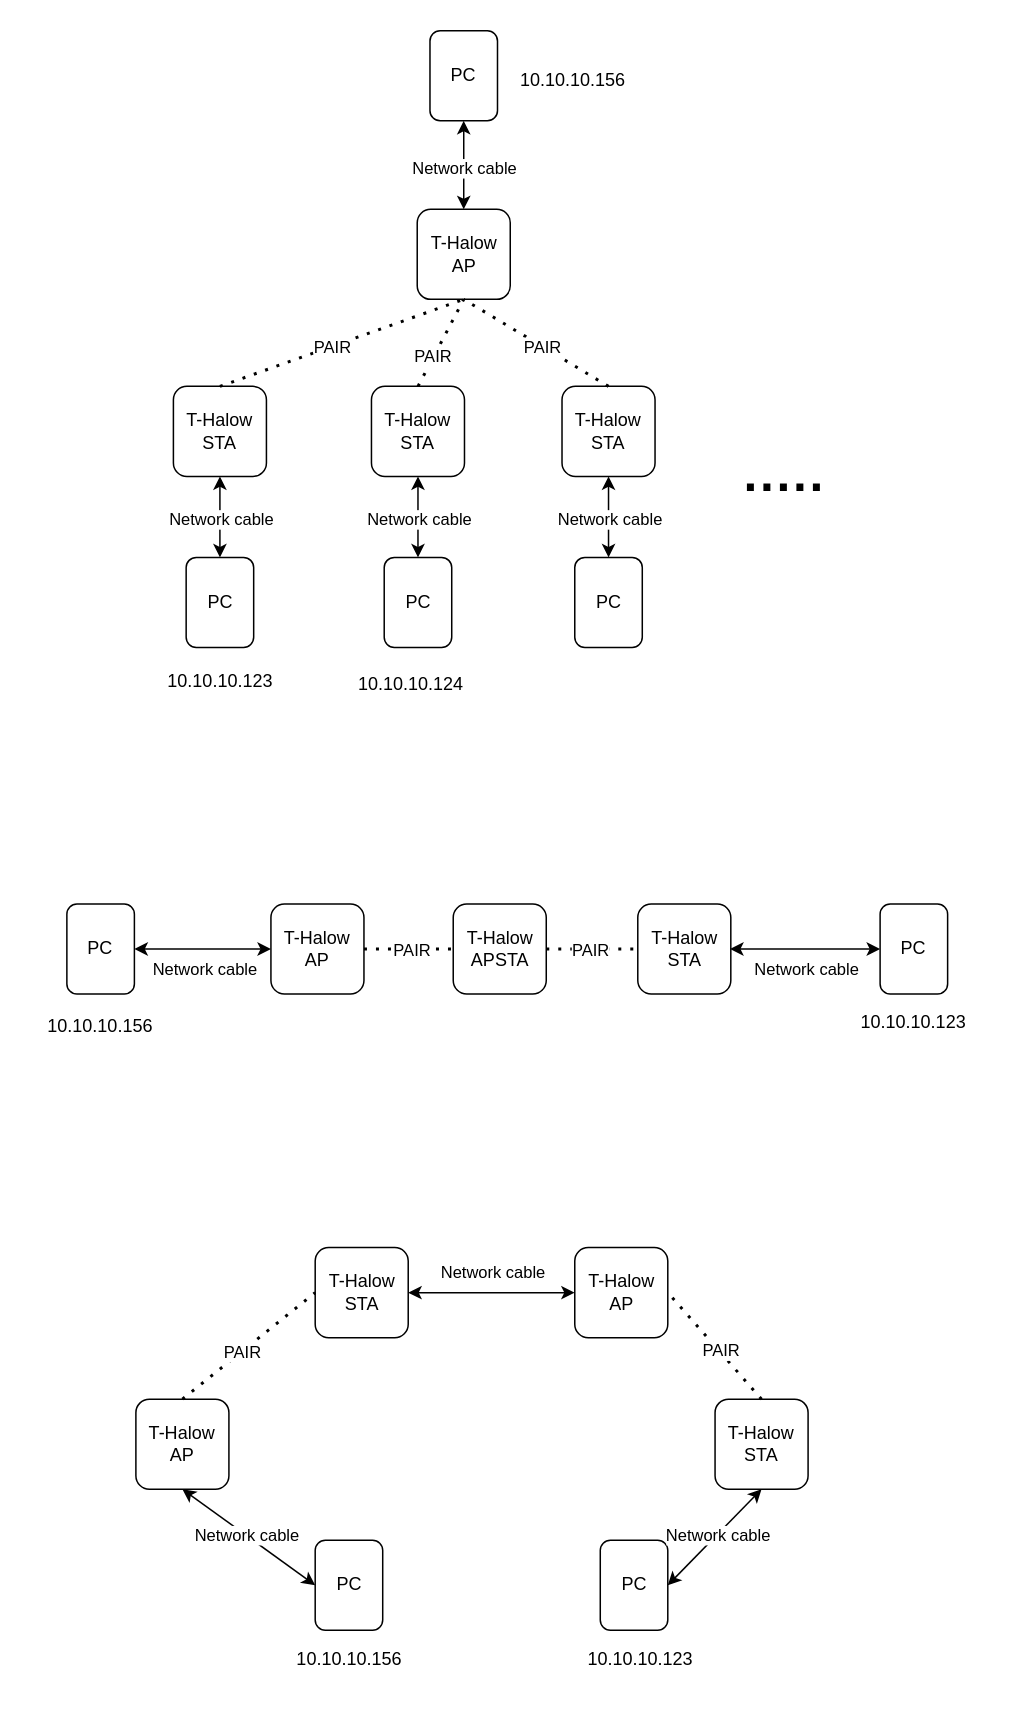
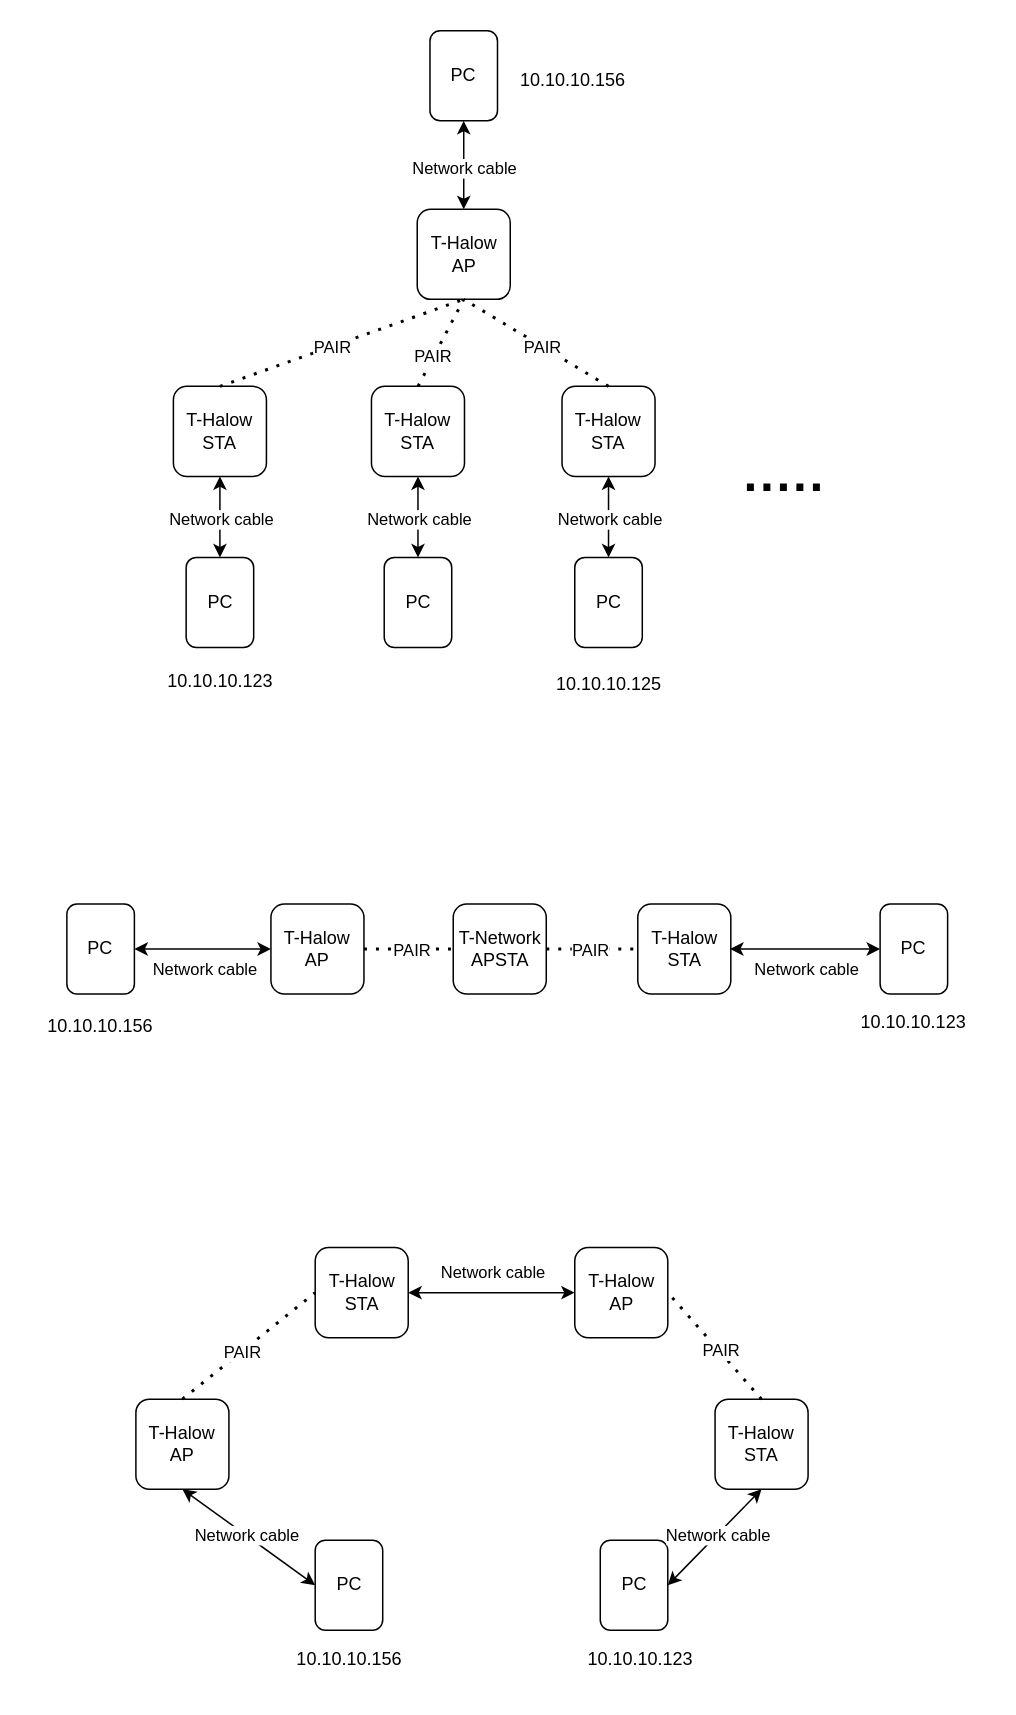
  <mxCell id="0" />
  <mxCell id="1" parent="0" />
  <mxCell id="2" value="PC" style="rounded=1;whiteSpace=wrap;html=1;" parent="1" vertex="1"><mxGeometry x="209.5" y="1026" width="45" height="60" as="geometry" /></mxCell>
  <mxCell id="3" value="T-Halow&lt;div&gt;&lt;div&gt;AP&lt;/div&gt;&lt;/div&gt;" style="rounded=1;whiteSpace=wrap;html=1;" parent="1" vertex="1"><mxGeometry x="90" y="932" width="62" height="60" as="geometry" /></mxCell>
  <mxCell id="4" value="T-Halow&lt;div&gt;STA&lt;/div&gt;" style="rounded=1;whiteSpace=wrap;html=1;" parent="1" vertex="1"><mxGeometry x="209.5" y="831" width="62" height="60" as="geometry" /></mxCell>
  <mxCell id="5" value="T-Halow&lt;div&gt;AP&lt;/div&gt;" style="rounded=1;whiteSpace=wrap;html=1;" parent="1" vertex="1"><mxGeometry x="382.5" y="831" width="62" height="60" as="geometry" /></mxCell>
  <mxCell id="6" value="T-Halow&lt;div&gt;STA&lt;/div&gt;" style="rounded=1;whiteSpace=wrap;html=1;" parent="1" vertex="1"><mxGeometry x="476" y="932" width="62" height="60" as="geometry" /></mxCell>
  <mxCell id="7" value="PC" style="rounded=1;whiteSpace=wrap;html=1;" parent="1" vertex="1"><mxGeometry x="399.5" y="1026" width="45" height="60" as="geometry" /></mxCell>
  <mxCell id="8" value="" style="endArrow=classic;startArrow=classic;html=1;rounded=0;exitX=0;exitY=0.5;exitDx=0;exitDy=0;entryX=0.5;entryY=1;entryDx=0;entryDy=0;" parent="1" source="2" target="3" edge="1"><mxGeometry width="50" height="50" relative="1" as="geometry"><mxPoint x="57" y="1047" as="sourcePoint" /><mxPoint x="107" y="997" as="targetPoint" /></mxGeometry></mxCell>
  <mxCell id="9" value="Network cable" style="edgeLabel;html=1;align=center;verticalAlign=middle;resizable=0;points=[];" parent="8" vertex="1" connectable="0"><mxGeometry x="0.046" relative="1" as="geometry"><mxPoint as="offset" /></mxGeometry></mxCell>
  <mxCell id="10" value="" style="endArrow=classic;startArrow=classic;html=1;rounded=0;exitX=0;exitY=0.5;exitDx=0;exitDy=0;entryX=1;entryY=0.5;entryDx=0;entryDy=0;" parent="1" source="5" target="4" edge="1"><mxGeometry width="50" height="50" relative="1" as="geometry"><mxPoint x="58" y="1028" as="sourcePoint" /><mxPoint x="58" y="983" as="targetPoint" /></mxGeometry></mxCell>
  <mxCell id="11" value="Network cable" style="edgeLabel;html=1;align=center;verticalAlign=middle;resizable=0;points=[];" parent="10" vertex="1" connectable="0"><mxGeometry x="0.046" relative="1" as="geometry"><mxPoint x="3" y="-14" as="offset" /></mxGeometry></mxCell>
  <mxCell id="12" value="" style="endArrow=classic;startArrow=classic;html=1;rounded=0;exitX=1;exitY=0.5;exitDx=0;exitDy=0;entryX=0.5;entryY=1;entryDx=0;entryDy=0;" parent="1" source="7" target="6" edge="1"><mxGeometry width="50" height="50" relative="1" as="geometry"><mxPoint x="79" y="1057" as="sourcePoint" /><mxPoint x="79" y="1012" as="targetPoint" /></mxGeometry></mxCell>
  <mxCell id="13" value="Network cable" style="edgeLabel;html=1;align=center;verticalAlign=middle;resizable=0;points=[];" parent="12" vertex="1" connectable="0"><mxGeometry x="0.046" relative="1" as="geometry"><mxPoint as="offset" /></mxGeometry></mxCell>
  <mxCell id="14" value="" style="endArrow=none;dashed=1;html=1;dashPattern=1 3;strokeWidth=2;rounded=0;exitX=0.5;exitY=0;exitDx=0;exitDy=0;entryX=0;entryY=0.5;entryDx=0;entryDy=0;" parent="1" source="3" target="4" edge="1"><mxGeometry width="50" height="50" relative="1" as="geometry"><mxPoint x="77" y="884" as="sourcePoint" /><mxPoint x="127" y="834" as="targetPoint" /></mxGeometry></mxCell>
  <mxCell id="15" value="PAIR" style="edgeLabel;html=1;align=center;verticalAlign=middle;resizable=0;points=[];" parent="14" vertex="1" connectable="0"><mxGeometry x="-0.096" relative="1" as="geometry"><mxPoint as="offset" /></mxGeometry></mxCell>
  <mxCell id="16" value="" style="endArrow=none;dashed=1;html=1;dashPattern=1 3;strokeWidth=2;rounded=0;exitX=0.5;exitY=0;exitDx=0;exitDy=0;entryX=1;entryY=0.5;entryDx=0;entryDy=0;" parent="1" source="6" target="5" edge="1"><mxGeometry width="50" height="50" relative="1" as="geometry"><mxPoint x="131" y="942" as="sourcePoint" /><mxPoint x="211" y="871" as="targetPoint" /></mxGeometry></mxCell>
  <mxCell id="17" value="PAIR" style="edgeLabel;html=1;align=center;verticalAlign=middle;resizable=0;points=[];" parent="16" vertex="1" connectable="0"><mxGeometry x="-0.12" y="-1" relative="1" as="geometry"><mxPoint as="offset" /></mxGeometry></mxCell>
  <mxCell id="18" value="10.10.10.156" style="text;html=1;align=center;verticalAlign=middle;whiteSpace=wrap;rounded=0;" parent="1" vertex="1"><mxGeometry x="185.5" y="1091" width="93" height="30" as="geometry" /></mxCell>
  <mxCell id="19" value="10.10.10.123" style="text;html=1;align=center;verticalAlign=middle;whiteSpace=wrap;rounded=0;" parent="1" vertex="1"><mxGeometry x="380" y="1091" width="93" height="30" as="geometry" /></mxCell>
  <mxCell id="20" value="PC" style="rounded=1;whiteSpace=wrap;html=1;" parent="1" vertex="1"><mxGeometry x="286" y="20" width="45" height="60" as="geometry" /></mxCell>
  <mxCell id="21" value="T-Halow&lt;div&gt;STA&lt;/div&gt;" style="rounded=1;whiteSpace=wrap;html=1;" parent="1" vertex="1"><mxGeometry x="115" y="257" width="62" height="60" as="geometry" /></mxCell>
  <mxCell id="22" value="T-Halow&lt;div&gt;&lt;div&gt;AP&lt;/div&gt;&lt;/div&gt;" style="rounded=1;whiteSpace=wrap;html=1;" parent="1" vertex="1"><mxGeometry x="277.5" y="139" width="62" height="60" as="geometry" /></mxCell>
  <mxCell id="23" value="PC" style="rounded=1;whiteSpace=wrap;html=1;" parent="1" vertex="1"><mxGeometry x="123.5" y="371" width="45" height="60" as="geometry" /></mxCell>
  <mxCell id="24" value="" style="endArrow=classic;startArrow=classic;html=1;rounded=0;exitX=0.5;exitY=1;exitDx=0;exitDy=0;entryX=0.5;entryY=0;entryDx=0;entryDy=0;" parent="1" source="20" target="22" edge="1"><mxGeometry width="50" height="50" relative="1" as="geometry"><mxPoint x="181" y="640" as="sourcePoint" /><mxPoint x="309" y="122" as="targetPoint" /></mxGeometry></mxCell>
  <mxCell id="25" value="Network cable" style="edgeLabel;html=1;align=center;verticalAlign=middle;resizable=0;points=[];" parent="24" vertex="1" connectable="0"><mxGeometry x="0.046" relative="1" as="geometry"><mxPoint as="offset" /></mxGeometry></mxCell>
  <mxCell id="26" value="" style="endArrow=classic;startArrow=classic;html=1;rounded=0;exitX=0.5;exitY=1;exitDx=0;exitDy=0;entryX=0.5;entryY=0;entryDx=0;entryDy=0;" parent="1" source="21" target="23" edge="1"><mxGeometry width="50" height="50" relative="1" as="geometry"><mxPoint x="172.5" y="346" as="sourcePoint" /><mxPoint x="172.5" y="405" as="targetPoint" /></mxGeometry></mxCell>
  <mxCell id="27" value="Network cable" style="edgeLabel;html=1;align=center;verticalAlign=middle;resizable=0;points=[];" parent="26" vertex="1" connectable="0"><mxGeometry x="0.046" relative="1" as="geometry"><mxPoint as="offset" /></mxGeometry></mxCell>
  <mxCell id="28" value="T-Halow&lt;div&gt;STA&lt;/div&gt;" style="rounded=1;whiteSpace=wrap;html=1;" parent="1" vertex="1"><mxGeometry x="247" y="257" width="62" height="60" as="geometry" /></mxCell>
  <mxCell id="29" value="PC" style="rounded=1;whiteSpace=wrap;html=1;" parent="1" vertex="1"><mxGeometry x="255.5" y="371" width="45" height="60" as="geometry" /></mxCell>
  <mxCell id="30" value="" style="endArrow=classic;startArrow=classic;html=1;rounded=0;exitX=0.5;exitY=1;exitDx=0;exitDy=0;entryX=0.5;entryY=0;entryDx=0;entryDy=0;" parent="1" source="28" target="29" edge="1"><mxGeometry width="50" height="50" relative="1" as="geometry"><mxPoint x="304.5" y="346" as="sourcePoint" /><mxPoint x="304.5" y="405" as="targetPoint" /></mxGeometry></mxCell>
  <mxCell id="31" value="Network cable" style="edgeLabel;html=1;align=center;verticalAlign=middle;resizable=0;points=[];" parent="30" vertex="1" connectable="0"><mxGeometry x="0.046" relative="1" as="geometry"><mxPoint as="offset" /></mxGeometry></mxCell>
  <mxCell id="32" value="T-Halow&lt;div&gt;STA&lt;/div&gt;" style="rounded=1;whiteSpace=wrap;html=1;" parent="1" vertex="1"><mxGeometry x="374" y="257" width="62" height="60" as="geometry" /></mxCell>
  <mxCell id="33" value="PC" style="rounded=1;whiteSpace=wrap;html=1;" parent="1" vertex="1"><mxGeometry x="382.5" y="371" width="45" height="60" as="geometry" /></mxCell>
  <mxCell id="34" value="" style="endArrow=classic;startArrow=classic;html=1;rounded=0;exitX=0.5;exitY=1;exitDx=0;exitDy=0;entryX=0.5;entryY=0;entryDx=0;entryDy=0;" parent="1" source="32" target="33" edge="1"><mxGeometry width="50" height="50" relative="1" as="geometry"><mxPoint x="431.5" y="346" as="sourcePoint" /><mxPoint x="431.5" y="405" as="targetPoint" /></mxGeometry></mxCell>
  <mxCell id="35" value="Network cable" style="edgeLabel;html=1;align=center;verticalAlign=middle;resizable=0;points=[];" parent="34" vertex="1" connectable="0"><mxGeometry x="0.046" relative="1" as="geometry"><mxPoint as="offset" /></mxGeometry></mxCell>
  <mxCell id="36" value="&lt;b&gt;&lt;font style=&quot;font-size: 33px;&quot;&gt;·····&lt;/font&gt;&lt;/b&gt;" style="text;html=1;align=center;verticalAlign=middle;whiteSpace=wrap;rounded=0;" parent="1" vertex="1"><mxGeometry x="493" y="309" width="60" height="30" as="geometry" /></mxCell>
  <mxCell id="37" value="10.10.10.123" style="text;html=1;align=center;verticalAlign=middle;whiteSpace=wrap;rounded=0;" parent="1" vertex="1"><mxGeometry x="99.5" y="439" width="93" height="30" as="geometry" /></mxCell>
  <mxCell id="38" value="10.10.10.156" style="text;html=1;align=center;verticalAlign=middle;whiteSpace=wrap;rounded=0;" parent="1" vertex="1"><mxGeometry x="334.5" y="38" width="93" height="30" as="geometry" /></mxCell>
- <mxCell id="39" value="10.10.10.124" style="text;html=1;align=center;verticalAlign=middle;whiteSpace=wrap;rounded=0;" parent="1" vertex="1"><mxGeometry x="227" y="441" width="93" height="30" as="geometry" /></mxCell>
+ <mxCell id="40" value="10.10.10.125" style="text;html=1;align=center;verticalAlign=middle;whiteSpace=wrap;rounded=0;" parent="1" vertex="1"><mxGeometry x="358.5" y="441" width="93" height="30" as="geometry" /></mxCell>
  <mxCell id="41" value="PC" style="rounded=1;whiteSpace=wrap;html=1;" parent="1" vertex="1"><mxGeometry x="44" y="602" width="45" height="60" as="geometry" /></mxCell>
  <mxCell id="42" value="T-Halow&lt;div&gt;&lt;div&gt;AP&lt;/div&gt;&lt;/div&gt;" style="rounded=1;whiteSpace=wrap;html=1;" parent="1" vertex="1"><mxGeometry x="180" y="602" width="62" height="60" as="geometry" /></mxCell>
- <mxCell id="43" value="T-Halow&lt;div&gt;&lt;div&gt;APSTA&lt;/div&gt;&lt;/div&gt;" style="rounded=1;whiteSpace=wrap;html=1;" parent="1" vertex="1"><mxGeometry x="301.5" y="602" width="62" height="60" as="geometry" /></mxCell>
+ <mxCell id="43" value="T-Network&lt;div&gt;&lt;div&gt;APSTA&lt;/div&gt;&lt;/div&gt;" style="rounded=1;whiteSpace=wrap;html=1;" parent="1" vertex="1"><mxGeometry x="301.5" y="602" width="62" height="60" as="geometry" /></mxCell>
  <mxCell id="44" value="T-Halow&lt;div&gt;STA&lt;/div&gt;" style="rounded=1;whiteSpace=wrap;html=1;" parent="1" vertex="1"><mxGeometry x="424.5" y="602" width="62" height="60" as="geometry" /></mxCell>
  <mxCell id="45" value="PC" style="rounded=1;whiteSpace=wrap;html=1;" parent="1" vertex="1"><mxGeometry x="586" y="602" width="45" height="60" as="geometry" /></mxCell>
  <mxCell id="46" value="" style="endArrow=classic;startArrow=classic;html=1;rounded=0;exitX=1;exitY=0.5;exitDx=0;exitDy=0;entryX=0;entryY=0.5;entryDx=0;entryDy=0;" parent="1" source="41" target="42" edge="1"><mxGeometry width="50" height="50" relative="1" as="geometry"><mxPoint x="215" y="342" as="sourcePoint" /><mxPoint x="215" y="396" as="targetPoint" /></mxGeometry></mxCell>
  <mxCell id="47" value="Network cable" style="edgeLabel;html=1;align=center;verticalAlign=middle;resizable=0;points=[];" parent="46" vertex="1" connectable="0"><mxGeometry x="0.046" relative="1" as="geometry"><mxPoint x="-2" y="13" as="offset" /></mxGeometry></mxCell>
  <mxCell id="48" value="" style="endArrow=none;dashed=1;html=1;dashPattern=1 3;strokeWidth=2;rounded=0;exitX=0.5;exitY=0;exitDx=0;exitDy=0;entryX=0.5;entryY=1;entryDx=0;entryDy=0;" parent="1" source="21" target="22" edge="1"><mxGeometry width="50" height="50" relative="1" as="geometry"><mxPoint x="301" y="253" as="sourcePoint" /><mxPoint x="351" y="203" as="targetPoint" /></mxGeometry></mxCell>
  <mxCell id="49" value="&lt;span style=&quot;color: rgba(0, 0, 0, 0); font-family: monospace; font-size: 0px; text-align: start; background-color: rgb(251, 251, 251);&quot;&gt;%3CmxGraphModel%3E%3Croot%3E%3CmxCell%20id%3D%220%22%2F%3E%3CmxCell%20id%3D%221%22%20parent%3D%220%22%2F%3E%3CmxCell%20id%3D%222%22%20value%3D%22PAIR%22%20style%3D%22edgeLabel%3Bhtml%3D1%3Balign%3Dcenter%3BverticalAlign%3Dmiddle%3Bresizable%3D0%3Bpoints%3D%5B%5D%3B%22%20vertex%3D%221%22%20connectable%3D%220%22%20parent%3D%221%22%3E%3CmxGeometry%20x%3D%22231.115%22%20y%3D%22892.818%22%20as%3D%22geometry%22%2F%3E%3C%2FmxCell%3E%3C%2Froot%3E%3C%2FmxGraphModel%3E&lt;/span&gt;" style="edgeLabel;html=1;align=center;verticalAlign=middle;resizable=0;points=[];" vertex="1" connectable="0" parent="48"><mxGeometry x="-0.024" y="-2" relative="1" as="geometry"><mxPoint y="-1" as="offset" /></mxGeometry></mxCell>
  <mxCell id="50" value="PAIR" style="edgeLabel;html=1;align=center;verticalAlign=middle;resizable=0;points=[];" vertex="1" connectable="0" parent="48"><mxGeometry x="-0.086" relative="1" as="geometry"><mxPoint as="offset" /></mxGeometry></mxCell>
  <mxCell id="51" value="" style="endArrow=none;dashed=1;html=1;dashPattern=1 3;strokeWidth=2;rounded=0;exitX=0.5;exitY=0;exitDx=0;exitDy=0;entryX=0.5;entryY=1;entryDx=0;entryDy=0;" parent="1" source="28" target="22" edge="1"><mxGeometry width="50" height="50" relative="1" as="geometry"><mxPoint x="156" y="267" as="sourcePoint" /><mxPoint x="310" y="224" as="targetPoint" /></mxGeometry></mxCell>
  <mxCell id="52" value="PAIR" style="edgeLabel;html=1;align=center;verticalAlign=middle;resizable=0;points=[];" vertex="1" connectable="0" parent="51"><mxGeometry x="-0.293" y="1" relative="1" as="geometry"><mxPoint as="offset" /></mxGeometry></mxCell>
  <mxCell id="53" value="" style="endArrow=none;dashed=1;html=1;dashPattern=1 3;strokeWidth=2;rounded=0;exitX=0.5;exitY=0;exitDx=0;exitDy=0;entryX=0.5;entryY=1;entryDx=0;entryDy=0;" parent="1" source="32" target="22" edge="1"><mxGeometry width="50" height="50" relative="1" as="geometry"><mxPoint x="166" y="277" as="sourcePoint" /><mxPoint x="329" y="219" as="targetPoint" /></mxGeometry></mxCell>
  <mxCell id="54" value="PAIR" style="edgeLabel;html=1;align=center;verticalAlign=middle;resizable=0;points=[];" vertex="1" connectable="0" parent="53"><mxGeometry x="-0.085" relative="1" as="geometry"><mxPoint as="offset" /></mxGeometry></mxCell>
  <mxCell id="55" value="" style="endArrow=none;dashed=1;html=1;dashPattern=1 3;strokeWidth=2;rounded=0;exitX=1;exitY=0.5;exitDx=0;exitDy=0;entryX=0;entryY=0.5;entryDx=0;entryDy=0;" parent="1" source="42" target="43" edge="1"><mxGeometry width="50" height="50" relative="1" as="geometry"><mxPoint x="215" y="282" as="sourcePoint" /><mxPoint x="378" y="224" as="targetPoint" /></mxGeometry></mxCell>
  <mxCell id="56" value="PAIR" style="edgeLabel;html=1;align=center;verticalAlign=middle;resizable=0;points=[];" vertex="1" connectable="0" parent="55"><mxGeometry x="0.052" relative="1" as="geometry"><mxPoint as="offset" /></mxGeometry></mxCell>
  <mxCell id="57" value="" style="endArrow=none;dashed=1;html=1;dashPattern=1 3;strokeWidth=2;rounded=0;exitX=1;exitY=0.5;exitDx=0;exitDy=0;entryX=0;entryY=0.5;entryDx=0;entryDy=0;" parent="1" source="43" target="44" edge="1"><mxGeometry width="50" height="50" relative="1" as="geometry"><mxPoint x="252" y="642" as="sourcePoint" /><mxPoint x="312" y="642" as="targetPoint" /></mxGeometry></mxCell>
  <mxCell id="58" value="PAIR" style="edgeLabel;html=1;align=center;verticalAlign=middle;resizable=0;points=[];" vertex="1" connectable="0" parent="57"><mxGeometry x="-0.042" relative="1" as="geometry"><mxPoint as="offset" /></mxGeometry></mxCell>
  <mxCell id="59" value="" style="endArrow=classic;startArrow=classic;html=1;rounded=0;exitX=0.992;exitY=0.5;exitDx=0;exitDy=0;entryX=0;entryY=0.5;entryDx=0;entryDy=0;exitPerimeter=0;" parent="1" source="44" target="45" edge="1"><mxGeometry width="50" height="50" relative="1" as="geometry"><mxPoint x="491" y="631.62" as="sourcePoint" /><mxPoint x="582" y="631.62" as="targetPoint" /></mxGeometry></mxCell>
  <mxCell id="60" value="Network cable" style="edgeLabel;html=1;align=center;verticalAlign=middle;resizable=0;points=[];" parent="59" vertex="1" connectable="0"><mxGeometry x="0.046" relative="1" as="geometry"><mxPoint x="-2" y="13" as="offset" /></mxGeometry></mxCell>
  <mxCell id="61" value="10.10.10.123" style="text;html=1;align=center;verticalAlign=middle;whiteSpace=wrap;rounded=0;" parent="1" vertex="1"><mxGeometry x="562" y="666" width="93" height="30" as="geometry" /></mxCell>
  <mxCell id="62" value="10.10.10.156" style="text;html=1;align=center;verticalAlign=middle;whiteSpace=wrap;rounded=0;" parent="1" vertex="1"><mxGeometry x="20" y="669" width="93" height="30" as="geometry" /></mxCell>
